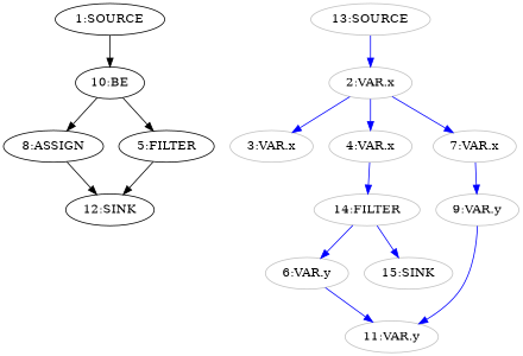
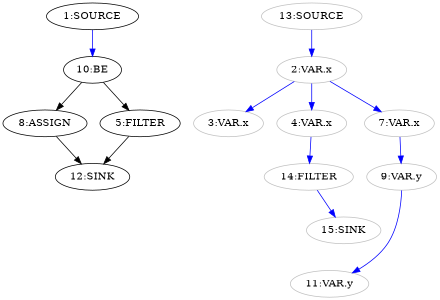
  digraph {
    node [color=grey]
    edge [color=blue]
    n1 [label="8:ASSIGN" color=""]
    n2 [label="12:SINK" color=""]
    n3 [label="10:BE" color=""]
    n4 [label="5:FILTER" color=""]
    n5 [label="1:SOURCE" color=""]
    n6 [label="2:VAR.x"]
    n7 [label="3:VAR.x"]
    n8 [label="4:VAR.x"]
    n9 [label="7:VAR.x"]
    n10 [label="14:FILTER"]
    n11 [label="9:VAR.y"]
-   n12 [label="6:VAR.y"]
    n13 [label="15:SINK"]
    n14 [label="11:VAR.y"]
    n15 [label="13:SOURCE"]
    n1 -> n2 [color=black]
    n3 -> n1 [color=black]
    n3 -> n4 [color=black]
    n4 -> n2 [color=black]
-   n5 -> n3 [color=black]
+   n5 -> n3
    n6 -> n7
    n6 -> n8
    n6 -> n9
    n8 -> n10
    n9 -> n11
-   n10 -> n12
    n10 -> n13
    n11 -> n14
-   n12 -> n14
    n15 -> n6
  }
